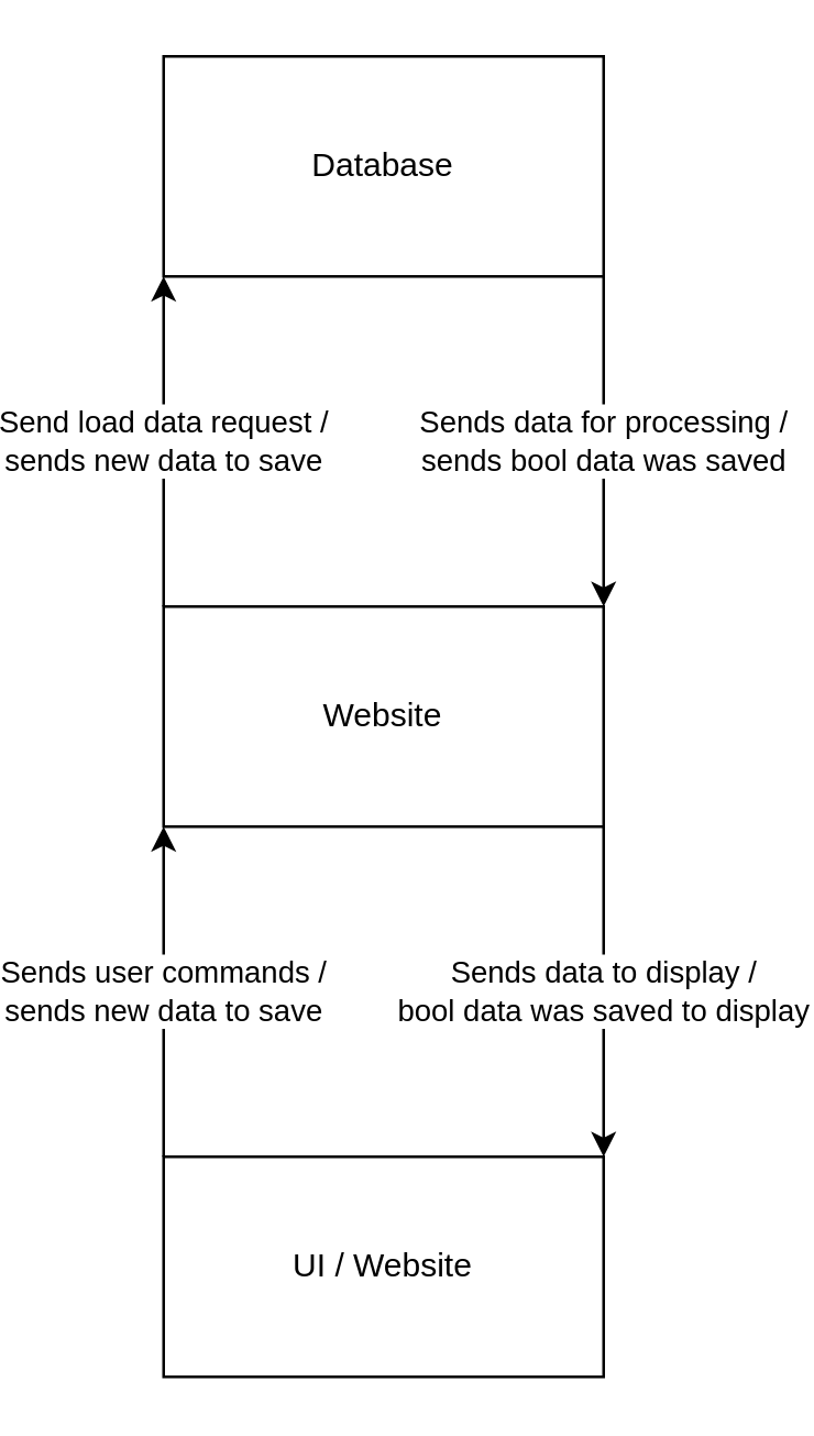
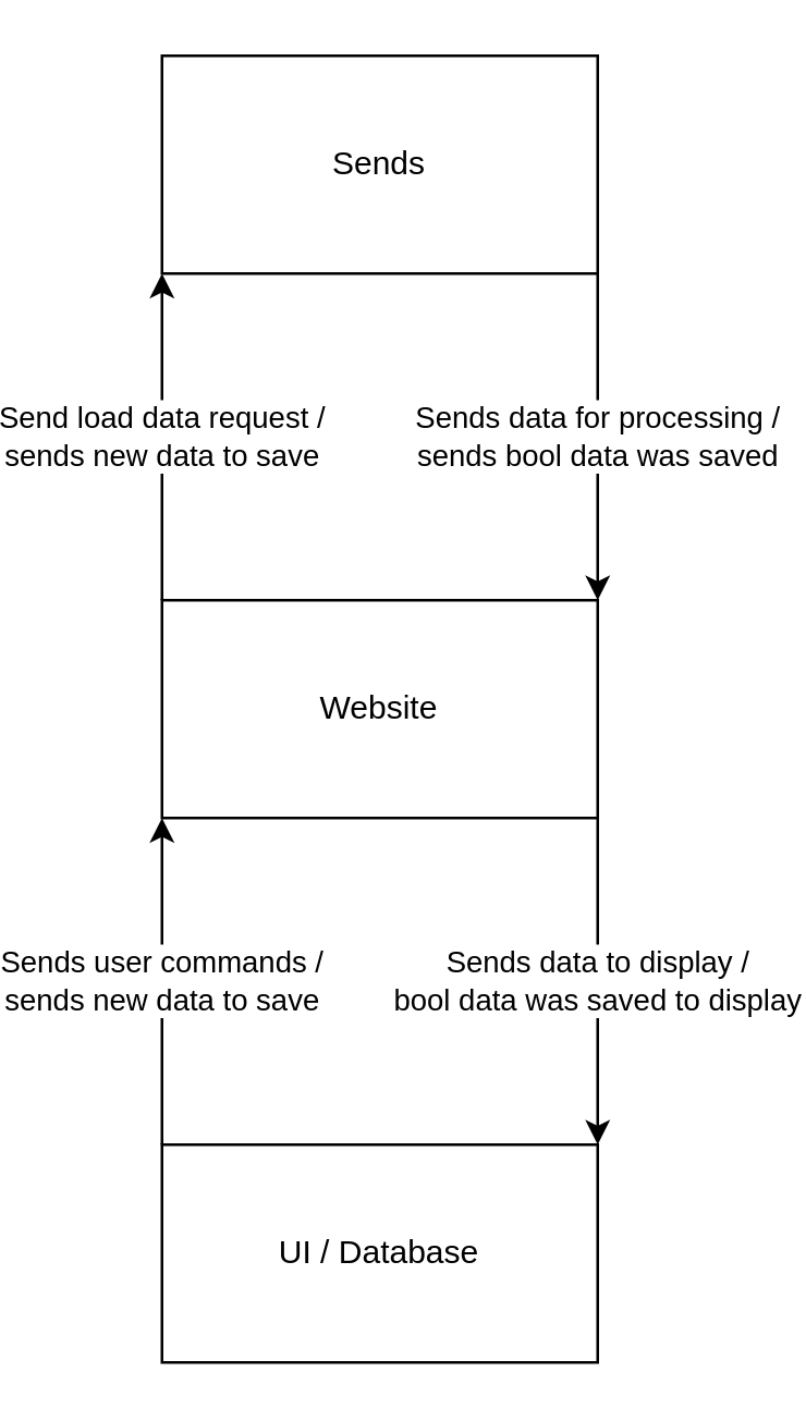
  <mxCell id="0" />
  <mxCell id="1" parent="0" />
  <mxCell id="2" value="Sends user commands /&lt;div&gt;sends new data to save&lt;/div&gt;" style="edgeStyle=orthogonalEdgeStyle;rounded=0;orthogonalLoop=1;jettySize=auto;html=1;exitX=0;exitY=0;exitDx=0;exitDy=0;entryX=0;entryY=1;entryDx=0;entryDy=0;" edge="1" parent="1" source="3" target="8"><mxGeometry relative="1" as="geometry" /></mxCell>
- <mxCell id="3" value="UI / Website" style="rounded=0;whiteSpace=wrap;html=1;" vertex="1" parent="1"><mxGeometry x="20" y="420" width="160" height="80" as="geometry" /></mxCell>
+ <mxCell id="3" value="UI / Database" style="rounded=0;whiteSpace=wrap;html=1;" vertex="1" parent="1"><mxGeometry x="20" y="420" width="160" height="80" as="geometry" /></mxCell>
  <mxCell id="4" value="Sends data for processing /&lt;div&gt;sends bool data was saved&lt;/div&gt;" style="edgeStyle=orthogonalEdgeStyle;rounded=0;orthogonalLoop=1;jettySize=auto;html=1;exitX=1;exitY=1;exitDx=0;exitDy=0;entryX=1;entryY=0;entryDx=0;entryDy=0;" edge="1" parent="1" source="5" target="8"><mxGeometry relative="1" as="geometry" /></mxCell>
- <mxCell id="5" value="Database" style="rounded=0;whiteSpace=wrap;html=1;" vertex="1" parent="1"><mxGeometry x="20" y="20" width="160" height="80" as="geometry" /></mxCell>
+ <mxCell id="5" value="Sends" style="rounded=0;whiteSpace=wrap;html=1;" vertex="1" parent="1"><mxGeometry x="20" y="20" width="160" height="80" as="geometry" /></mxCell>
  <mxCell id="6" value="Sends data to display /&lt;div&gt;bool data was saved to display&lt;/div&gt;" style="edgeStyle=orthogonalEdgeStyle;rounded=0;orthogonalLoop=1;jettySize=auto;html=1;exitX=1;exitY=1;exitDx=0;exitDy=0;entryX=1;entryY=0;entryDx=0;entryDy=0;" edge="1" parent="1" source="8" target="3"><mxGeometry relative="1" as="geometry" /></mxCell>
  <mxCell id="7" value="Send load data request /&lt;div&gt;sends new data to save&lt;/div&gt;" style="edgeStyle=orthogonalEdgeStyle;rounded=0;orthogonalLoop=1;jettySize=auto;html=1;exitX=0;exitY=0;exitDx=0;exitDy=0;entryX=0;entryY=1;entryDx=0;entryDy=0;" edge="1" parent="1" source="8" target="5"><mxGeometry relative="1" as="geometry" /></mxCell>
  <mxCell id="8" value="Website" style="rounded=0;whiteSpace=wrap;html=1;" vertex="1" parent="1"><mxGeometry x="20" y="220" width="160" height="80" as="geometry" /></mxCell>
